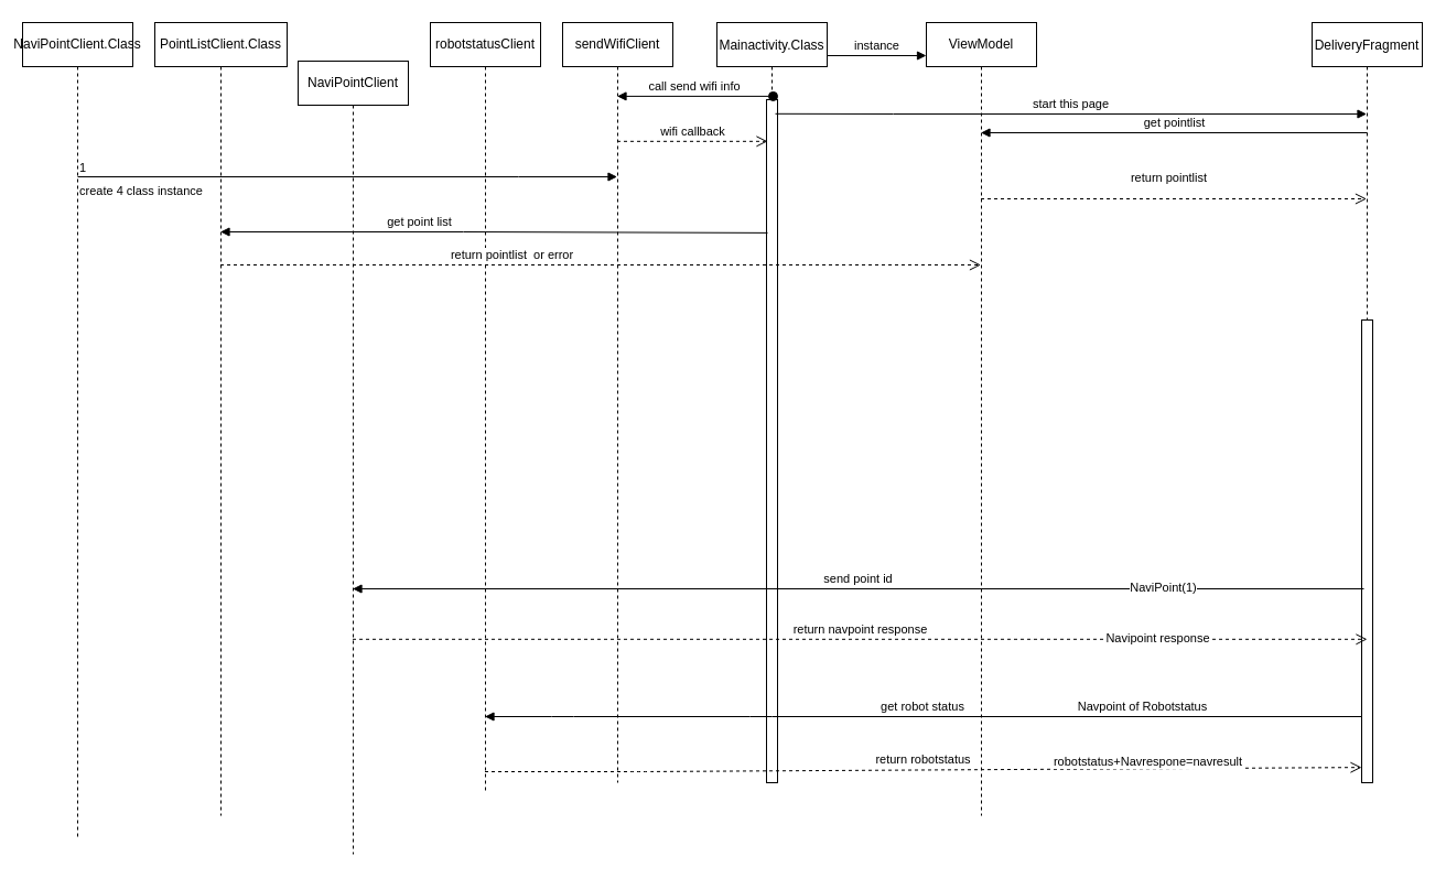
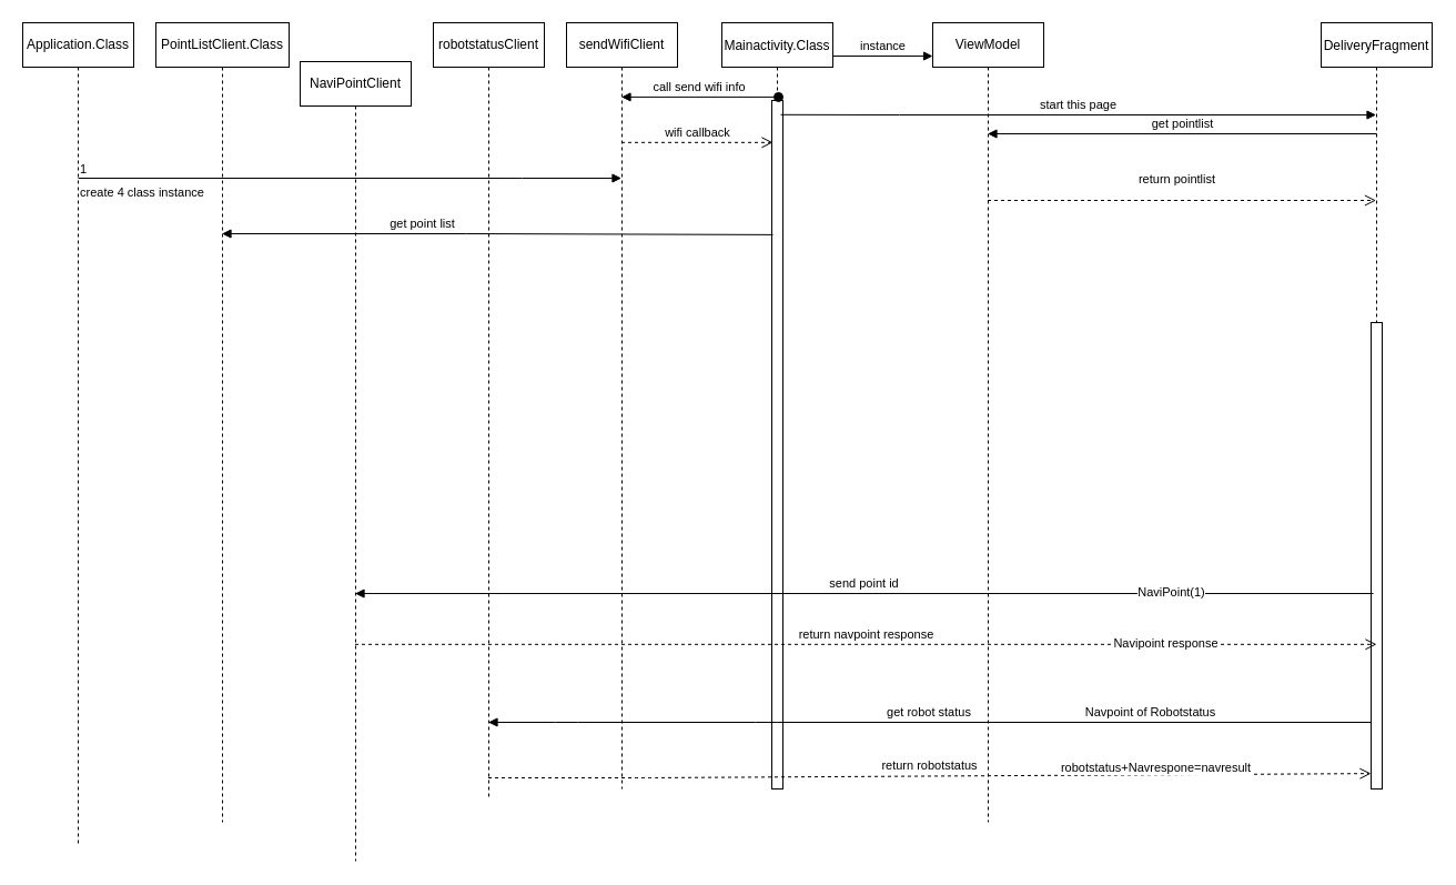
  <mxCell id="0" />
  <mxCell id="1" parent="0" />
  <mxCell id="2" value="Mainactivity.Class" style="shape=umlLifeline;perimeter=lifelinePerimeter;container=1;collapsible=0;recursiveResize=0;rounded=0;shadow=0;strokeWidth=1;" parent="1" vertex="1"><mxGeometry x="650" y="20" width="100" height="690" as="geometry" /></mxCell>
  <mxCell id="3" value="" style="points=[];perimeter=orthogonalPerimeter;rounded=0;shadow=0;strokeWidth=1;" parent="2" vertex="1"><mxGeometry x="45" y="70" width="10" height="620" as="geometry" /></mxCell>
  <mxCell id="4" value="DeliveryFragment" style="shape=umlLifeline;perimeter=lifelinePerimeter;container=1;collapsible=0;recursiveResize=0;rounded=0;shadow=0;strokeWidth=1;" parent="1" vertex="1"><mxGeometry x="1190" y="20" width="100" height="690" as="geometry" /></mxCell>
  <mxCell id="5" value="" style="points=[];perimeter=orthogonalPerimeter;rounded=0;shadow=0;strokeWidth=1;" parent="4" vertex="1"><mxGeometry x="45" y="270" width="10" height="420" as="geometry" /></mxCell>
  <mxCell id="6" value="return robotstatus" style="verticalAlign=bottom;endArrow=open;dashed=1;endSize=8;shadow=0;strokeWidth=1;entryX=0;entryY=0.967;entryDx=0;entryDy=0;entryPerimeter=0;" parent="1" source="15" target="5" edge="1"><mxGeometry relative="1" as="geometry"><mxPoint x="645" y="156" as="targetPoint" /><Array as="points"><mxPoint x="580" y="700" /></Array></mxGeometry></mxCell>
  <mxCell id="7" value="robotstatus+Navrespone=navresult" style="edgeLabel;html=1;align=center;verticalAlign=middle;resizable=0;points=[];" vertex="1" connectable="0" parent="6"><mxGeometry x="0.454" y="-1" relative="1" as="geometry"><mxPoint x="23" y="-8" as="offset" /></mxGeometry></mxCell>
  <mxCell id="8" value="get robot status" style="verticalAlign=bottom;endArrow=block;shadow=0;strokeWidth=1;" parent="1" source="5" target="15" edge="1"><mxGeometry relative="1" as="geometry"><mxPoint x="870" y="330" as="sourcePoint" /><Array as="points"><mxPoint x="690" y="650" /><mxPoint x="510" y="650" /></Array></mxGeometry></mxCell>
  <mxCell id="9" value="Navpoint of Robotstatus" style="edgeLabel;html=1;align=center;verticalAlign=middle;resizable=0;points=[];" vertex="1" connectable="0" parent="8"><mxGeometry x="-0.417" y="1" relative="1" as="geometry"><mxPoint x="32" y="-11" as="offset" /></mxGeometry></mxCell>
- <mxCell id="10" value="NaviPointClient.Class" style="shape=umlLifeline;perimeter=lifelinePerimeter;whiteSpace=wrap;html=1;container=1;collapsible=0;recursiveResize=0;outlineConnect=0;" vertex="1" parent="1"><mxGeometry x="20" y="20" width="100" height="740" as="geometry" /></mxCell>
+ <mxCell id="10" value="Application.Class" style="shape=umlLifeline;perimeter=lifelinePerimeter;whiteSpace=wrap;html=1;container=1;collapsible=0;recursiveResize=0;outlineConnect=0;" vertex="1" parent="1"><mxGeometry x="20" y="20" width="100" height="740" as="geometry" /></mxCell>
  <mxCell id="11" value="create 4 class instance&amp;nbsp;" style="endArrow=block;endFill=1;html=1;edgeStyle=orthogonalEdgeStyle;align=left;verticalAlign=top;rounded=0;" edge="1" parent="10" target="16"><mxGeometry x="-1" relative="1" as="geometry"><mxPoint x="50" y="140" as="sourcePoint" /><mxPoint x="210" y="140" as="targetPoint" /><Array as="points"><mxPoint x="450" y="140" /><mxPoint x="450" y="140" /></Array></mxGeometry></mxCell>
  <mxCell id="12" value="1" style="edgeLabel;resizable=0;html=1;align=left;verticalAlign=bottom;" connectable="0" vertex="1" parent="11"><mxGeometry x="-1" relative="1" as="geometry" /></mxCell>
  <mxCell id="13" value="PointListClient.Class" style="shape=umlLifeline;perimeter=lifelinePerimeter;whiteSpace=wrap;html=1;container=1;collapsible=0;recursiveResize=0;outlineConnect=0;" vertex="1" parent="1"><mxGeometry x="140" y="20" width="120" height="720" as="geometry" /></mxCell>
  <mxCell id="14" value="NaviPointClient" style="shape=umlLifeline;perimeter=lifelinePerimeter;whiteSpace=wrap;html=1;container=1;collapsible=0;recursiveResize=0;outlineConnect=0;" vertex="1" parent="1"><mxGeometry x="270" y="55" width="100" height="720" as="geometry" /></mxCell>
  <mxCell id="15" value="robotstatusClient" style="shape=umlLifeline;perimeter=lifelinePerimeter;whiteSpace=wrap;html=1;container=1;collapsible=0;recursiveResize=0;outlineConnect=0;" vertex="1" parent="1"><mxGeometry x="390" y="20" width="100" height="700" as="geometry" /></mxCell>
  <mxCell id="16" value="sendWifiClient" style="shape=umlLifeline;perimeter=lifelinePerimeter;whiteSpace=wrap;html=1;container=1;collapsible=0;recursiveResize=0;outlineConnect=0;" vertex="1" parent="1"><mxGeometry x="510" y="20" width="100" height="690" as="geometry" /></mxCell>
  <mxCell id="17" value="call send wifi info" style="verticalAlign=bottom;startArrow=oval;endArrow=block;startSize=8;shadow=0;strokeWidth=1;exitX=0.6;exitY=-0.005;exitDx=0;exitDy=0;exitPerimeter=0;" parent="1" target="16" edge="1" source="3"><mxGeometry relative="1" as="geometry"><mxPoint x="635" y="90" as="sourcePoint" /></mxGeometry></mxCell>
- <mxCell id="18" value="return pointlist&amp;nbsp; or error" style="html=1;verticalAlign=bottom;endArrow=open;dashed=1;endSize=8;rounded=0;" edge="1" parent="1" source="13" target="26"><mxGeometry x="-0.239" relative="1" as="geometry"><mxPoint x="460" y="250" as="sourcePoint" /><mxPoint x="690" y="250" as="targetPoint" /><Array as="points"><mxPoint x="770" y="240" /></Array><mxPoint x="1" as="offset" /></mxGeometry></mxCell>
  <mxCell id="19" value="get point list" style="html=1;verticalAlign=bottom;endArrow=block;rounded=0;exitX=0.1;exitY=0.195;exitDx=0;exitDy=0;exitPerimeter=0;" edge="1" parent="1" source="3" target="13"><mxGeometry x="0.278" width="80" relative="1" as="geometry"><mxPoint x="690" y="210" as="sourcePoint" /><mxPoint x="460" y="250" as="targetPoint" /><Array as="points"><mxPoint x="420" y="210" /></Array><mxPoint x="1" as="offset" /></mxGeometry></mxCell>
  <mxCell id="20" value="wifi callback" style="html=1;verticalAlign=bottom;endArrow=open;dashed=1;endSize=8;rounded=0;entryX=0.1;entryY=0.061;entryDx=0;entryDy=0;entryPerimeter=0;" edge="1" parent="1" source="16" target="3"><mxGeometry relative="1" as="geometry"><mxPoint x="460" y="290" as="sourcePoint" /><mxPoint x="380" y="290" as="targetPoint" /></mxGeometry></mxCell>
  <mxCell id="21" value="return pointlist" style="html=1;verticalAlign=bottom;endArrow=open;dashed=1;endSize=8;rounded=0;" edge="1" parent="1" source="26" target="4"><mxGeometry x="-0.029" y="10" relative="1" as="geometry"><mxPoint x="900" y="170" as="sourcePoint" /><mxPoint x="880" y="170" as="targetPoint" /><Array as="points"><mxPoint x="1090" y="180" /></Array><mxPoint as="offset" /></mxGeometry></mxCell>
  <mxCell id="22" value="send point id" style="html=1;verticalAlign=bottom;endArrow=block;rounded=0;exitX=0.2;exitY=0.581;exitDx=0;exitDy=0;exitPerimeter=0;" edge="1" parent="1" source="5" target="14"><mxGeometry width="80" relative="1" as="geometry"><mxPoint x="380" y="410" as="sourcePoint" /><mxPoint x="460" y="410" as="targetPoint" /></mxGeometry></mxCell>
  <mxCell id="23" value="NaviPoint(1)" style="edgeLabel;html=1;align=center;verticalAlign=middle;resizable=0;points=[];" vertex="1" connectable="0" parent="22"><mxGeometry x="-0.602" y="-2" relative="1" as="geometry"><mxPoint as="offset" /></mxGeometry></mxCell>
  <mxCell id="24" value="return navpoint response" style="html=1;verticalAlign=bottom;endArrow=open;dashed=1;endSize=8;rounded=0;entryX=0.5;entryY=0.69;entryDx=0;entryDy=0;entryPerimeter=0;" edge="1" parent="1" source="14" target="5"><mxGeometry relative="1" as="geometry"><mxPoint x="460" y="530" as="sourcePoint" /><mxPoint x="1180" y="570" as="targetPoint" /></mxGeometry></mxCell>
  <mxCell id="25" value="Navipoint response" style="edgeLabel;html=1;align=center;verticalAlign=middle;resizable=0;points=[];" vertex="1" connectable="0" parent="24"><mxGeometry x="0.554" y="1" relative="1" as="geometry"><mxPoint x="15" as="offset" /></mxGeometry></mxCell>
  <mxCell id="26" value="ViewModel" style="shape=umlLifeline;perimeter=lifelinePerimeter;whiteSpace=wrap;html=1;container=1;collapsible=0;recursiveResize=0;outlineConnect=0;" vertex="1" parent="1"><mxGeometry x="840" y="20" width="100" height="720" as="geometry" /></mxCell>
  <mxCell id="27" value="get pointlist" style="html=1;verticalAlign=bottom;endArrow=block;rounded=0;" edge="1" parent="1" target="26"><mxGeometry width="80" relative="1" as="geometry"><mxPoint x="1240" y="120" as="sourcePoint" /><mxPoint x="705" y="123" as="targetPoint" /><mxPoint as="offset" /></mxGeometry></mxCell>
  <mxCell id="28" value="instance" style="html=1;verticalAlign=bottom;endArrow=block;rounded=0;" edge="1" parent="1"><mxGeometry width="80" relative="1" as="geometry"><mxPoint x="750" y="50" as="sourcePoint" /><mxPoint x="840" y="50" as="targetPoint" /><Array as="points" /></mxGeometry></mxCell>
  <mxCell id="29" value="start this page" style="html=1;verticalAlign=bottom;endArrow=block;rounded=0;exitX=0.53;exitY=0.12;exitDx=0;exitDy=0;exitPerimeter=0;" edge="1" parent="1" source="2" target="4"><mxGeometry width="80" relative="1" as="geometry"><mxPoint x="760" y="290" as="sourcePoint" /><mxPoint x="840" y="290" as="targetPoint" /><Array as="points"><mxPoint x="810" y="103" /></Array></mxGeometry></mxCell>
